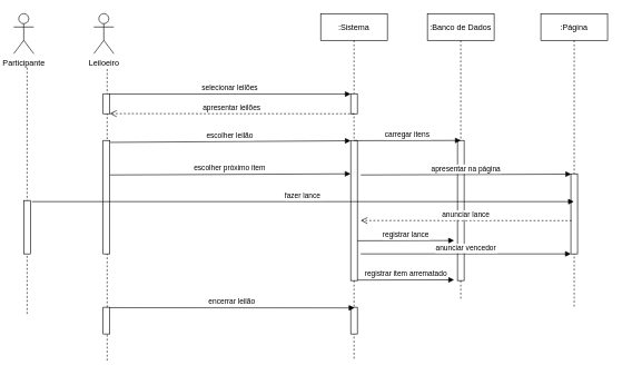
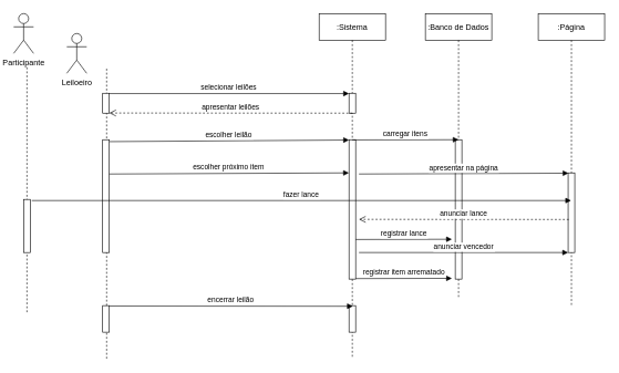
  <mxCell id="0" />
  <mxCell id="1" parent="0" />
  <mxCell id="2" value=":Banco de Dados" style="shape=umlLifeline;perimeter=lifelinePerimeter;container=1;collapsible=0;recursiveResize=0;rounded=0;shadow=0;strokeWidth=1;" parent="1" vertex="1"><mxGeometry x="640" y="20" width="100" height="430" as="geometry" /></mxCell>
  <mxCell id="3" value="" style="points=[];perimeter=orthogonalPerimeter;rounded=0;shadow=0;strokeWidth=1;" parent="2" vertex="1"><mxGeometry x="45" y="190" width="10" height="210" as="geometry" /></mxCell>
  <mxCell id="4" value=":Sistema" style="shape=umlLifeline;perimeter=lifelinePerimeter;container=1;collapsible=0;recursiveResize=0;rounded=0;shadow=0;strokeWidth=1;" parent="1" vertex="1"><mxGeometry x="480" y="20" width="100" height="520" as="geometry" /></mxCell>
  <mxCell id="5" value="" style="points=[];perimeter=orthogonalPerimeter;rounded=0;shadow=0;strokeWidth=1;" parent="4" vertex="1"><mxGeometry x="45" y="120" width="10" height="30" as="geometry" /></mxCell>
  <mxCell id="6" value="" style="points=[];perimeter=orthogonalPerimeter;rounded=0;shadow=0;strokeWidth=1;" vertex="1" parent="4"><mxGeometry x="45" y="190" width="10" height="210" as="geometry" /></mxCell>
  <mxCell id="7" value="apresentar na página" style="verticalAlign=bottom;endArrow=block;shadow=0;strokeWidth=1;exitX=1.012;exitY=0.017;exitDx=0;exitDy=0;exitPerimeter=0;entryX=0.057;entryY=0.004;entryDx=0;entryDy=0;entryPerimeter=0;" edge="1" parent="4" target="21"><mxGeometry relative="1" as="geometry"><mxPoint x="60.0" y="241.7" as="sourcePoint" /><mxPoint x="420.88" y="240" as="targetPoint" /></mxGeometry></mxCell>
  <mxCell id="8" value="registrar lance" style="verticalAlign=bottom;endArrow=block;shadow=0;strokeWidth=1;exitX=1.012;exitY=0.017;exitDx=0;exitDy=0;exitPerimeter=0;" edge="1" parent="4"><mxGeometry relative="1" as="geometry"><mxPoint x="55" y="340.34" as="sourcePoint" /><mxPoint x="200" y="340" as="targetPoint" /></mxGeometry></mxCell>
  <mxCell id="9" value="registrar item arrematado" style="verticalAlign=bottom;endArrow=block;shadow=0;strokeWidth=1;exitX=1.012;exitY=0.017;exitDx=0;exitDy=0;exitPerimeter=0;" edge="1" parent="4"><mxGeometry relative="1" as="geometry"><mxPoint x="55" y="399.23" as="sourcePoint" /><mxPoint x="200" y="398.89" as="targetPoint" /></mxGeometry></mxCell>
  <mxCell id="10" value="" style="points=[];perimeter=orthogonalPerimeter;rounded=0;shadow=0;strokeWidth=1;" vertex="1" parent="4"><mxGeometry x="45" y="440" width="10" height="40" as="geometry" /></mxCell>
  <mxCell id="11" value="selecionar leilões" style="verticalAlign=bottom;endArrow=block;shadow=0;strokeWidth=1;exitX=1.012;exitY=0.017;exitDx=0;exitDy=0;exitPerimeter=0;" parent="1" source="15" target="5" edge="1"><mxGeometry relative="1" as="geometry"><mxPoint x="420" y="140" as="sourcePoint" /><mxPoint x="520" y="140" as="targetPoint" /></mxGeometry></mxCell>
  <mxCell id="12" value="apresentar leilões" style="verticalAlign=bottom;endArrow=open;dashed=1;endSize=8;shadow=0;strokeWidth=1;entryX=1;entryY=0.993;entryDx=0;entryDy=0;entryPerimeter=0;exitX=0.5;exitY=1;exitDx=0;exitDy=0;exitPerimeter=0;" parent="1" source="5" target="15" edge="1"><mxGeometry relative="1" as="geometry"><mxPoint x="420" y="197" as="targetPoint" /><mxPoint x="440" y="190" as="sourcePoint" /></mxGeometry></mxCell>
- <mxCell id="13" value="Leiloeiro" style="shape=umlActor;verticalLabelPosition=bottom;verticalAlign=top;html=1;outlineConnect=0;" vertex="1" parent="1"><mxGeometry x="140" y="20" width="30" height="60" as="geometry" /></mxCell>
+ <mxCell id="13" value="Leiloeiro" style="shape=umlActor;verticalLabelPosition=bottom;verticalAlign=top;html=1;outlineConnect=0;" vertex="1" parent="1"><mxGeometry x="100" y="50" width="30" height="60" as="geometry" /></mxCell>
  <mxCell id="14" value="" style="endArrow=none;dashed=1;html=1;rounded=0;startArrow=none;" edge="1" parent="1" source="29"><mxGeometry width="50" height="50" relative="1" as="geometry"><mxPoint x="160" y="470" as="sourcePoint" /><mxPoint x="160" y="100" as="targetPoint" /></mxGeometry></mxCell>
  <mxCell id="15" value="" style="points=[];perimeter=orthogonalPerimeter;rounded=0;shadow=0;strokeWidth=1;" parent="1" vertex="1"><mxGeometry x="154" y="140" width="10" height="30" as="geometry" /></mxCell>
  <mxCell id="16" value="escolher leilão" style="verticalAlign=bottom;endArrow=block;shadow=0;strokeWidth=1;exitX=1.012;exitY=0.017;exitDx=0;exitDy=0;exitPerimeter=0;" edge="1" parent="1" source="17"><mxGeometry relative="1" as="geometry"><mxPoint x="420" y="210" as="sourcePoint" /><mxPoint x="525" y="210.51" as="targetPoint" /></mxGeometry></mxCell>
  <mxCell id="17" value="" style="points=[];perimeter=orthogonalPerimeter;rounded=0;shadow=0;strokeWidth=1;" vertex="1" parent="1"><mxGeometry x="154" y="210" width="10" height="170" as="geometry" /></mxCell>
  <mxCell id="18" value="carregar itens" style="verticalAlign=bottom;endArrow=block;shadow=0;strokeWidth=1;exitX=1.012;exitY=0.017;exitDx=0;exitDy=0;exitPerimeter=0;" edge="1" parent="1"><mxGeometry relative="1" as="geometry"><mxPoint x="530" y="210.34" as="sourcePoint" /><mxPoint x="690" y="210" as="targetPoint" /></mxGeometry></mxCell>
  <mxCell id="19" value="escolher próximo item" style="verticalAlign=bottom;endArrow=block;shadow=0;strokeWidth=1;exitX=1.012;exitY=0.017;exitDx=0;exitDy=0;exitPerimeter=0;" edge="1" parent="1"><mxGeometry relative="1" as="geometry"><mxPoint x="164" y="261.7" as="sourcePoint" /><mxPoint x="524.88" y="260" as="targetPoint" /></mxGeometry></mxCell>
  <mxCell id="20" value=":Página" style="shape=umlLifeline;perimeter=lifelinePerimeter;container=1;collapsible=0;recursiveResize=0;rounded=0;shadow=0;strokeWidth=1;" vertex="1" parent="1"><mxGeometry x="810" y="20" width="100" height="440" as="geometry" /></mxCell>
  <mxCell id="21" value="" style="points=[];perimeter=orthogonalPerimeter;rounded=0;shadow=0;strokeWidth=1;" vertex="1" parent="20"><mxGeometry x="45" y="240" width="10" height="120" as="geometry" /></mxCell>
  <mxCell id="22" value="Participante" style="shape=umlActor;verticalLabelPosition=bottom;verticalAlign=top;html=1;outlineConnect=0;" vertex="1" parent="1"><mxGeometry x="20" y="20" width="30" height="60" as="geometry" /></mxCell>
  <mxCell id="23" value="" style="endArrow=none;dashed=1;html=1;rounded=0;" edge="1" parent="1"><mxGeometry width="50" height="50" relative="1" as="geometry"><mxPoint x="40" y="470" as="sourcePoint" /><mxPoint x="40" y="100" as="targetPoint" /></mxGeometry></mxCell>
  <mxCell id="24" value="" style="points=[];perimeter=orthogonalPerimeter;rounded=0;shadow=0;strokeWidth=1;" vertex="1" parent="1"><mxGeometry x="35" y="300" width="10" height="80" as="geometry" /></mxCell>
  <mxCell id="25" value="fazer lance" style="verticalAlign=bottom;endArrow=block;shadow=0;strokeWidth=1;exitX=1.233;exitY=0.021;exitDx=0;exitDy=0;exitPerimeter=0;" edge="1" parent="1" source="24" target="20"><mxGeometry relative="1" as="geometry"><mxPoint x="40" y="274" as="sourcePoint" /><mxPoint x="360.57" y="274.31" as="targetPoint" /></mxGeometry></mxCell>
  <mxCell id="26" value="anunciar lance" style="verticalAlign=bottom;endArrow=open;dashed=1;endSize=8;shadow=0;strokeWidth=1;exitX=0.5;exitY=1;exitDx=0;exitDy=0;exitPerimeter=0;" edge="1" parent="1"><mxGeometry relative="1" as="geometry"><mxPoint x="540" y="330" as="targetPoint" /><mxPoint x="856" y="330.21" as="sourcePoint" /></mxGeometry></mxCell>
  <mxCell id="27" value="encerrar leilão" style="verticalAlign=bottom;endArrow=block;shadow=0;strokeWidth=1;exitX=1.012;exitY=0.017;exitDx=0;exitDy=0;exitPerimeter=0;entryX=0.507;entryY=0.848;entryDx=0;entryDy=0;entryPerimeter=0;" edge="1" parent="1" source="29" target="4"><mxGeometry relative="1" as="geometry"><mxPoint x="420" y="410" as="sourcePoint" /><mxPoint x="525" y="410.51" as="targetPoint" /></mxGeometry></mxCell>
  <mxCell id="28" value="anunciar vencedor" style="verticalAlign=bottom;endArrow=block;shadow=0;strokeWidth=1;" edge="1" parent="1" target="21"><mxGeometry relative="1" as="geometry"><mxPoint x="540" y="380" as="sourcePoint" /><mxPoint x="469.57" y="378.78" as="targetPoint" /></mxGeometry></mxCell>
  <mxCell id="29" value="" style="points=[];perimeter=orthogonalPerimeter;rounded=0;shadow=0;strokeWidth=1;" vertex="1" parent="1"><mxGeometry x="154" y="460" width="10" height="40" as="geometry" /></mxCell>
  <mxCell id="30" value="" style="endArrow=none;dashed=1;html=1;rounded=0;" edge="1" parent="1" target="29"><mxGeometry width="50" height="50" relative="1" as="geometry"><mxPoint x="160" y="540" as="sourcePoint" /><mxPoint x="160" y="100" as="targetPoint" /></mxGeometry></mxCell>
